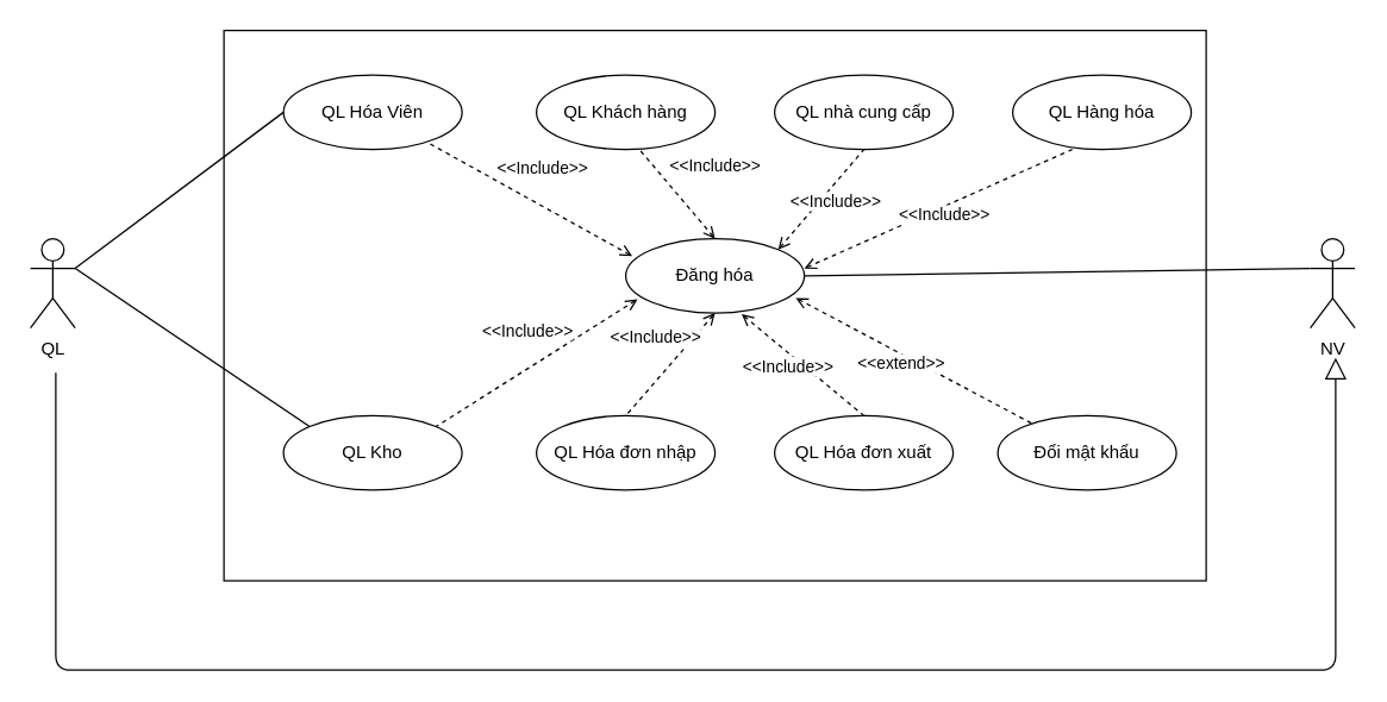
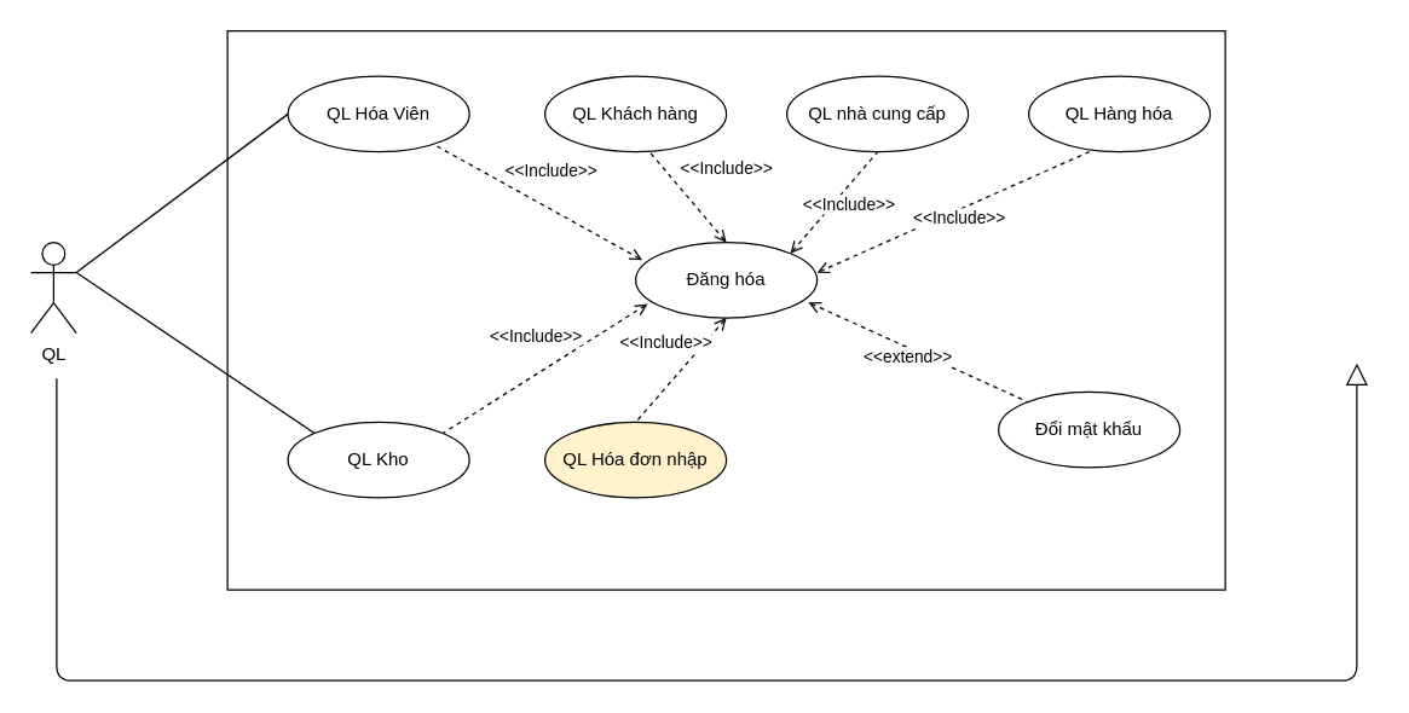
  <mxCell id="0" />
  <mxCell id="1" parent="0" />
  <mxCell id="2" value="" style="rounded=0;whiteSpace=wrap;html=1;" parent="1" vertex="1"><mxGeometry x="150" y="20" width="660" height="370" as="geometry" /></mxCell>
  <mxCell id="3" value="Đăng hóa" style="ellipse;whiteSpace=wrap;html=1;" parent="1" vertex="1"><mxGeometry x="420" y="160" width="120" height="50" as="geometry" /></mxCell>
  <mxCell id="4" value="QL&lt;br&gt;" style="shape=umlActor;verticalLabelPosition=bottom;verticalAlign=top;html=1;outlineConnect=0;" parent="1" vertex="1"><mxGeometry x="20" y="160" width="30" height="60" as="geometry" /></mxCell>
- <mxCell id="5" value="NV" style="shape=umlActor;verticalLabelPosition=bottom;verticalAlign=top;html=1;outlineConnect=0;" parent="1" vertex="1"><mxGeometry x="880" y="160" width="30" height="60" as="geometry" /></mxCell>
  <mxCell id="6" value="QL Hàng hóa" style="ellipse;whiteSpace=wrap;html=1;" parent="1" vertex="1"><mxGeometry x="680" y="50" width="120" height="50" as="geometry" /></mxCell>
- <mxCell id="7" value="QL Hóa đơn xuất" style="ellipse;whiteSpace=wrap;html=1;" parent="1" vertex="1"><mxGeometry x="520" y="279" width="120" height="50" as="geometry" /></mxCell>
- <mxCell id="8" value="QL Hóa đơn nhập" style="ellipse;whiteSpace=wrap;html=1;" parent="1" vertex="1"><mxGeometry x="360" y="279" width="120" height="50" as="geometry" /></mxCell>
+ <mxCell id="8" value="QL Hóa đơn nhập" style="ellipse;whiteSpace=wrap;html=1;fillColor=#fff2cc;" parent="1" vertex="1"><mxGeometry x="360" y="279" width="120" height="50" as="geometry" /></mxCell>
  <mxCell id="9" value="QL Kho" style="ellipse;whiteSpace=wrap;html=1;" parent="1" vertex="1"><mxGeometry x="190" y="279" width="120" height="50" as="geometry" /></mxCell>
  <mxCell id="10" value="QL nhà cung cấp" style="ellipse;whiteSpace=wrap;html=1;" parent="1" vertex="1"><mxGeometry x="520" y="50" width="120" height="50" as="geometry" /></mxCell>
  <mxCell id="11" value="QL Khách hàng" style="ellipse;whiteSpace=wrap;html=1;" parent="1" vertex="1"><mxGeometry x="360" y="50" width="120" height="50" as="geometry" /></mxCell>
  <mxCell id="12" value="QL Hóa Viên&lt;br&gt;" style="ellipse;whiteSpace=wrap;html=1;" parent="1" vertex="1"><mxGeometry x="190" y="50" width="120" height="50" as="geometry" /></mxCell>
- <mxCell id="13" value="Đổi mật khẩu" style="ellipse;whiteSpace=wrap;html=1;" parent="1" vertex="1"><mxGeometry x="670" y="279" width="120" height="50" as="geometry" /></mxCell>
+ <mxCell id="13" value="Đổi mật khẩu" style="ellipse;whiteSpace=wrap;html=1;" parent="1" vertex="1"><mxGeometry x="660" y="259" width="120" height="50" as="geometry" /></mxCell>
  <mxCell id="14" value="&amp;lt;&amp;lt;Include&amp;gt;&amp;gt;" style="html=1;verticalAlign=bottom;endArrow=none;dashed=1;endSize=8;exitX=0.036;exitY=0.233;exitDx=0;exitDy=0;exitPerimeter=0;endFill=0;startArrow=open;startFill=0;" parent="1" source="3" target="12" edge="1"><mxGeometry x="-0.02" y="-14" relative="1" as="geometry"><mxPoint x="320" y="160" as="sourcePoint" /><mxPoint x="240" y="160" as="targetPoint" /><mxPoint as="offset" /></mxGeometry></mxCell>
  <mxCell id="15" value="&amp;lt;&amp;lt;Include&amp;gt;&amp;gt;" style="html=1;verticalAlign=bottom;endArrow=none;dashed=1;endSize=8;exitX=0.5;exitY=0;exitDx=0;exitDy=0;endFill=0;startArrow=open;startFill=0;" parent="1" source="3" edge="1"><mxGeometry x="-0.211" y="-26" relative="1" as="geometry"><mxPoint x="567.52" y="190" as="sourcePoint" /><mxPoint x="430.004" y="101.019" as="targetPoint" /><mxPoint as="offset" /></mxGeometry></mxCell>
  <mxCell id="16" value="&amp;lt;&amp;lt;Include&amp;gt;&amp;gt;" style="html=1;verticalAlign=bottom;endArrow=none;dashed=1;endSize=8;exitX=1;exitY=0;exitDx=0;exitDy=0;endFill=0;startArrow=open;startFill=0;" parent="1" source="3" edge="1"><mxGeometry x="-0.02" y="-14" relative="1" as="geometry"><mxPoint x="717.52" y="188.98" as="sourcePoint" /><mxPoint x="580.004" y="99.999" as="targetPoint" /><mxPoint as="offset" /></mxGeometry></mxCell>
  <mxCell id="17" value="&amp;lt;&amp;lt;Include&amp;gt;&amp;gt;" style="html=1;verticalAlign=bottom;endArrow=none;dashed=1;endSize=8;endFill=0;startArrow=open;startFill=0;" parent="1" edge="1"><mxGeometry x="-0.02" y="-14" relative="1" as="geometry"><mxPoint x="540" y="180" as="sourcePoint" /><mxPoint x="720" y="100" as="targetPoint" /><mxPoint as="offset" /></mxGeometry></mxCell>
  <mxCell id="18" value="&amp;lt;&amp;lt;Include&amp;gt;&amp;gt;" style="html=1;verticalAlign=bottom;endArrow=none;dashed=1;endSize=8;entryX=1;entryY=0;entryDx=0;entryDy=0;exitX=0.066;exitY=0.815;exitDx=0;exitDy=0;exitPerimeter=0;endFill=0;startArrow=open;startFill=0;" parent="1" source="3" target="9" edge="1"><mxGeometry x="-0.02" y="-14" relative="1" as="geometry"><mxPoint x="460" y="225" as="sourcePoint" /><mxPoint x="322.484" y="136.019" as="targetPoint" /><mxPoint as="offset" /></mxGeometry></mxCell>
  <mxCell id="19" value="&amp;lt;&amp;lt;Include&amp;gt;&amp;gt;" style="html=1;verticalAlign=bottom;endArrow=none;dashed=1;endSize=8;entryX=0.5;entryY=0;entryDx=0;entryDy=0;exitX=0.5;exitY=1;exitDx=0;exitDy=0;endFill=0;startArrow=open;startFill=0;" parent="1" source="3" target="8" edge="1"><mxGeometry x="-0.02" y="-14" relative="1" as="geometry"><mxPoint x="447.574" y="212.678" as="sourcePoint" /><mxPoint x="302.426" y="296.322" as="targetPoint" /><mxPoint as="offset" /></mxGeometry></mxCell>
- <mxCell id="20" value="&amp;lt;&amp;lt;Include&amp;gt;&amp;gt;" style="html=1;verticalAlign=bottom;endArrow=none;dashed=1;endSize=8;entryX=0.5;entryY=0;entryDx=0;entryDy=0;exitX=0.649;exitY=1.015;exitDx=0;exitDy=0;exitPerimeter=0;endFill=0;startArrow=open;startFill=0;" parent="1" source="3" target="7" edge="1"><mxGeometry x="-0.02" y="-14" relative="1" as="geometry"><mxPoint x="457.574" y="222.678" as="sourcePoint" /><mxPoint x="312.426" y="306.322" as="targetPoint" /><mxPoint as="offset" /></mxGeometry></mxCell>
  <mxCell id="21" value="&amp;lt;&amp;lt;extend&amp;gt;&amp;gt;" style="html=1;verticalAlign=bottom;endArrow=none;dashed=1;endSize=8;endFill=0;startArrow=open;startFill=0;exitX=0.952;exitY=0.796;exitDx=0;exitDy=0;exitPerimeter=0;" parent="1" source="3" target="13" edge="1"><mxGeometry x="-0.02" y="-14" relative="1" as="geometry"><mxPoint x="467.574" y="232.678" as="sourcePoint" /><mxPoint x="322.426" y="316.322" as="targetPoint" /><mxPoint as="offset" /></mxGeometry></mxCell>
  <mxCell id="22" value="" style="endArrow=none;html=1;exitX=1;exitY=0.333;exitDx=0;exitDy=0;exitPerimeter=0;entryX=0;entryY=0.5;entryDx=0;entryDy=0;" parent="1" source="4" target="12" edge="1"><mxGeometry width="50" height="50" relative="1" as="geometry"><mxPoint x="80" y="230" as="sourcePoint" /><mxPoint x="130" y="180" as="targetPoint" /></mxGeometry></mxCell>
  <mxCell id="23" value="" style="endArrow=none;html=1;exitX=1;exitY=0.333;exitDx=0;exitDy=0;exitPerimeter=0;entryX=0;entryY=0;entryDx=0;entryDy=0;" parent="1" source="4" target="9" edge="1"><mxGeometry width="50" height="50" relative="1" as="geometry"><mxPoint x="520" y="270" as="sourcePoint" /><mxPoint x="570" y="220" as="targetPoint" /></mxGeometry></mxCell>
  <mxCell id="24" value="" style="endArrow=block;html=1;endFill=0;strokeWidth=1;endSize=12;" parent="1" edge="1"><mxGeometry width="50" height="50" relative="1" as="geometry"><mxPoint x="37" y="250" as="sourcePoint" /><mxPoint x="897" y="240" as="targetPoint" /><Array as="points"><mxPoint x="37" y="450" /><mxPoint x="897" y="450" /></Array></mxGeometry></mxCell>
- <mxCell id="25" value="" style="endArrow=none;html=1;strokeWidth=1;entryX=0;entryY=0.333;entryDx=0;entryDy=0;entryPerimeter=0;exitX=1;exitY=0.5;exitDx=0;exitDy=0;" parent="1" source="3" target="5" edge="1"><mxGeometry width="50" height="50" relative="1" as="geometry"><mxPoint x="520" y="270" as="sourcePoint" /><mxPoint x="570" y="220" as="targetPoint" /></mxGeometry></mxCell>
